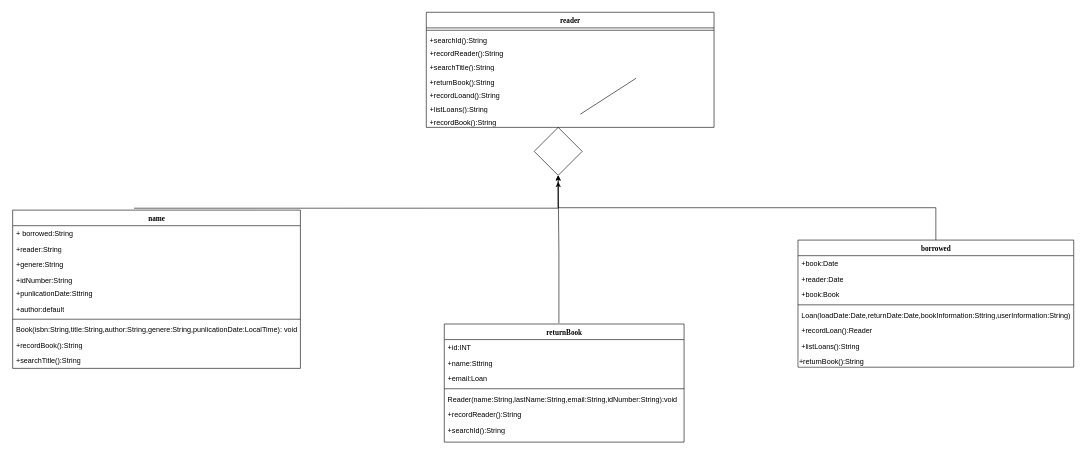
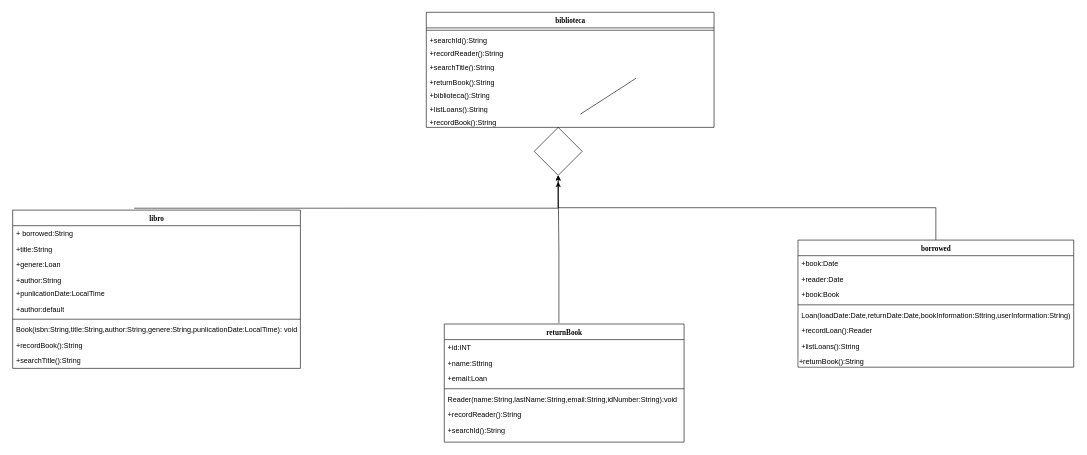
  <mxCell id="0" />
  <mxCell id="1" parent="0" />
  <mxCell id="2" style="edgeStyle=orthogonalEdgeStyle;rounded=0;orthogonalLoop=1;jettySize=auto;html=1;entryX=0.5;entryY=1;entryDx=0;entryDy=0;exitX=0.422;exitY=-0.012;exitDx=0;exitDy=0;exitPerimeter=0;" parent="1" source="3" target="43" edge="1"><mxGeometry relative="1" as="geometry" /></mxCell>
- <mxCell id="3" value="name" style="swimlane;html=1;fontStyle=1;align=center;verticalAlign=top;childLayout=stackLayout;horizontal=1;startSize=26;horizontalStack=0;resizeParent=1;resizeLast=0;collapsible=1;marginBottom=0;swimlaneFillColor=#ffffff;rounded=0;shadow=0;comic=0;labelBackgroundColor=none;strokeWidth=1;fillColor=none;fontFamily=Verdana;fontSize=12" parent="1" vertex="1"><mxGeometry x="20" y="350" width="480" height="264" as="geometry" /></mxCell>
+ <mxCell id="3" value="libro" style="swimlane;html=1;fontStyle=1;align=center;verticalAlign=top;childLayout=stackLayout;horizontal=1;startSize=26;horizontalStack=0;resizeParent=1;resizeLast=0;collapsible=1;marginBottom=0;swimlaneFillColor=#ffffff;rounded=0;shadow=0;comic=0;labelBackgroundColor=none;strokeWidth=1;fillColor=none;fontFamily=Verdana;fontSize=12" parent="1" vertex="1"><mxGeometry x="20" y="350" width="480" height="264" as="geometry" /></mxCell>
  <mxCell id="4" value="+ borrowed:String" style="text;html=1;strokeColor=none;fillColor=none;align=left;verticalAlign=top;spacingLeft=4;spacingRight=4;whiteSpace=wrap;overflow=hidden;rotatable=0;points=[[0,0.5],[1,0.5]];portConstraint=eastwest;" parent="3" vertex="1"><mxGeometry y="26" width="480" height="26" as="geometry" /></mxCell>
- <mxCell id="5" value="+reader:String" style="text;html=1;strokeColor=none;fillColor=none;align=left;verticalAlign=top;spacingLeft=4;spacingRight=4;whiteSpace=wrap;overflow=hidden;rotatable=0;points=[[0,0.5],[1,0.5]];portConstraint=eastwest;" parent="3" vertex="1"><mxGeometry y="52" width="480" height="26" as="geometry" /></mxCell>
- <mxCell id="6" value="+genere:String" style="text;html=1;strokeColor=none;fillColor=none;align=left;verticalAlign=top;spacingLeft=4;spacingRight=4;whiteSpace=wrap;overflow=hidden;rotatable=0;points=[[0,0.5],[1,0.5]];portConstraint=eastwest;" parent="3" vertex="1"><mxGeometry y="78" width="480" height="26" as="geometry" /></mxCell>
- <mxCell id="7" value="+idNumber:String" style="text;html=1;strokeColor=none;fillColor=none;align=left;verticalAlign=top;spacingLeft=4;spacingRight=4;whiteSpace=wrap;overflow=hidden;rotatable=0;points=[[0,0.5],[1,0.5]];portConstraint=eastwest;" parent="3" vertex="1"><mxGeometry y="104" width="480" height="22" as="geometry" /></mxCell>
- <mxCell id="8" value="+punlicationDate:Sttring" style="text;html=1;strokeColor=none;fillColor=none;align=left;verticalAlign=top;spacingLeft=4;spacingRight=4;whiteSpace=wrap;overflow=hidden;rotatable=0;points=[[0,0.5],[1,0.5]];portConstraint=eastwest;" parent="3" vertex="1"><mxGeometry y="126" width="480" height="26" as="geometry" /></mxCell>
+ <mxCell id="5" value="+title:String" style="text;html=1;strokeColor=none;fillColor=none;align=left;verticalAlign=top;spacingLeft=4;spacingRight=4;whiteSpace=wrap;overflow=hidden;rotatable=0;points=[[0,0.5],[1,0.5]];portConstraint=eastwest;" parent="3" vertex="1"><mxGeometry y="52" width="480" height="26" as="geometry" /></mxCell>
+ <mxCell id="6" value="+genere:Loan" style="text;html=1;strokeColor=none;fillColor=none;align=left;verticalAlign=top;spacingLeft=4;spacingRight=4;whiteSpace=wrap;overflow=hidden;rotatable=0;points=[[0,0.5],[1,0.5]];portConstraint=eastwest;" parent="3" vertex="1"><mxGeometry y="78" width="480" height="26" as="geometry" /></mxCell>
+ <mxCell id="7" value="+author:String" style="text;html=1;strokeColor=none;fillColor=none;align=left;verticalAlign=top;spacingLeft=4;spacingRight=4;whiteSpace=wrap;overflow=hidden;rotatable=0;points=[[0,0.5],[1,0.5]];portConstraint=eastwest;" parent="3" vertex="1"><mxGeometry y="104" width="480" height="22" as="geometry" /></mxCell>
+ <mxCell id="8" value="+punlicationDate:LocalTime" style="text;html=1;strokeColor=none;fillColor=none;align=left;verticalAlign=top;spacingLeft=4;spacingRight=4;whiteSpace=wrap;overflow=hidden;rotatable=0;points=[[0,0.5],[1,0.5]];portConstraint=eastwest;" parent="3" vertex="1"><mxGeometry y="126" width="480" height="26" as="geometry" /></mxCell>
  <mxCell id="9" value="+author:default" style="text;html=1;strokeColor=none;fillColor=none;align=left;verticalAlign=top;spacingLeft=4;spacingRight=4;whiteSpace=wrap;overflow=hidden;rotatable=0;points=[[0,0.5],[1,0.5]];portConstraint=eastwest;" parent="3" vertex="1"><mxGeometry y="152" width="480" height="26" as="geometry" /></mxCell>
  <mxCell id="10" value="" style="line;html=1;strokeWidth=1;fillColor=none;align=left;verticalAlign=middle;spacingTop=-1;spacingLeft=3;spacingRight=3;rotatable=0;labelPosition=right;points=[];portConstraint=eastwest;" parent="3" vertex="1"><mxGeometry y="178" width="480" height="8" as="geometry" /></mxCell>
  <mxCell id="11" value="Book(isbn:String,title:String,author:String,genere:String,punlicationDate:LocalTime): void" style="text;html=1;strokeColor=none;fillColor=none;align=left;verticalAlign=top;spacingLeft=4;spacingRight=4;whiteSpace=wrap;overflow=hidden;rotatable=0;points=[[0,0.5],[1,0.5]];portConstraint=eastwest;" parent="3" vertex="1"><mxGeometry y="186" width="480" height="26" as="geometry" /></mxCell>
  <mxCell id="12" value="+recordBook():String" style="text;html=1;strokeColor=none;fillColor=none;align=left;verticalAlign=top;spacingLeft=4;spacingRight=4;whiteSpace=wrap;overflow=hidden;rotatable=0;points=[[0,0.5],[1,0.5]];portConstraint=eastwest;" parent="3" vertex="1"><mxGeometry y="212" width="480" height="26" as="geometry" /></mxCell>
  <mxCell id="13" value="+searchTitle():String" style="text;html=1;strokeColor=none;fillColor=none;align=left;verticalAlign=top;spacingLeft=4;spacingRight=4;whiteSpace=wrap;overflow=hidden;rotatable=0;points=[[0,0.5],[1,0.5]];portConstraint=eastwest;" parent="3" vertex="1"><mxGeometry y="238" width="480" height="26" as="geometry" /></mxCell>
  <mxCell id="14" value="" style="edgeStyle=orthogonalEdgeStyle;rounded=0;orthogonalLoop=1;jettySize=auto;html=1;exitX=0.478;exitY=-0.007;exitDx=0;exitDy=0;exitPerimeter=0;" parent="1" source="15" edge="1"><mxGeometry relative="1" as="geometry"><mxPoint x="1050" y="417" as="sourcePoint" /><mxPoint x="929.997" y="302.733" as="targetPoint" /></mxGeometry></mxCell>
  <mxCell id="15" value="returnBook" style="swimlane;html=1;fontStyle=1;align=center;verticalAlign=top;childLayout=stackLayout;horizontal=1;startSize=26;horizontalStack=0;resizeParent=1;resizeLast=0;collapsible=1;marginBottom=0;swimlaneFillColor=#ffffff;rounded=0;shadow=0;comic=0;labelBackgroundColor=none;strokeWidth=1;fillColor=none;fontFamily=Verdana;fontSize=12" parent="1" vertex="1"><mxGeometry x="740" y="540" width="400" height="197" as="geometry" /></mxCell>
  <mxCell id="16" value="+id:INT" style="text;html=1;strokeColor=none;fillColor=none;align=left;verticalAlign=top;spacingLeft=4;spacingRight=4;whiteSpace=wrap;overflow=hidden;rotatable=0;points=[[0,0.5],[1,0.5]];portConstraint=eastwest;" parent="15" vertex="1"><mxGeometry y="26" width="400" height="26" as="geometry" /></mxCell>
  <mxCell id="17" value="+name:Sttring" style="text;html=1;strokeColor=none;fillColor=none;align=left;verticalAlign=top;spacingLeft=4;spacingRight=4;whiteSpace=wrap;overflow=hidden;rotatable=0;points=[[0,0.5],[1,0.5]];portConstraint=eastwest;" parent="15" vertex="1"><mxGeometry y="52" width="400" height="26" as="geometry" /></mxCell>
  <mxCell id="18" value="+email:Loan" style="text;html=1;strokeColor=none;fillColor=none;align=left;verticalAlign=top;spacingLeft=4;spacingRight=4;whiteSpace=wrap;overflow=hidden;rotatable=0;points=[[0,0.5],[1,0.5]];portConstraint=eastwest;" parent="15" vertex="1"><mxGeometry y="78" width="400" height="26" as="geometry" /></mxCell>
  <mxCell id="19" value="" style="line;html=1;strokeWidth=1;fillColor=none;align=left;verticalAlign=middle;spacingTop=-1;spacingLeft=3;spacingRight=3;rotatable=0;labelPosition=right;points=[];portConstraint=eastwest;" parent="15" vertex="1"><mxGeometry y="104" width="400" height="8" as="geometry" /></mxCell>
  <mxCell id="20" value="Reader(name:String,lastName:String,email:String,idNumber:String):void" style="text;html=1;strokeColor=none;fillColor=none;align=left;verticalAlign=top;spacingLeft=4;spacingRight=4;whiteSpace=wrap;overflow=hidden;rotatable=0;points=[[0,0.5],[1,0.5]];portConstraint=eastwest;" parent="15" vertex="1"><mxGeometry y="112" width="400" height="26" as="geometry" /></mxCell>
  <mxCell id="21" value="+recordReader():String" style="text;html=1;strokeColor=none;fillColor=none;align=left;verticalAlign=top;spacingLeft=4;spacingRight=4;whiteSpace=wrap;overflow=hidden;rotatable=0;points=[[0,0.5],[1,0.5]];portConstraint=eastwest;" parent="15" vertex="1"><mxGeometry y="138" width="400" height="26" as="geometry" /></mxCell>
  <mxCell id="22" value="+searchId():String" style="text;html=1;strokeColor=none;fillColor=none;align=left;verticalAlign=top;spacingLeft=4;spacingRight=4;whiteSpace=wrap;overflow=hidden;rotatable=0;points=[[0,0.5],[1,0.5]];portConstraint=eastwest;" parent="15" vertex="1"><mxGeometry y="164" width="400" height="26" as="geometry" /></mxCell>
  <mxCell id="23" style="edgeStyle=orthogonalEdgeStyle;rounded=0;orthogonalLoop=1;jettySize=auto;html=1;exitX=0.5;exitY=0;exitDx=0;exitDy=0;entryX=0.5;entryY=1;entryDx=0;entryDy=0;" parent="1" source="24" target="43" edge="1"><mxGeometry relative="1" as="geometry"><mxPoint x="940" y="300" as="targetPoint" /></mxGeometry></mxCell>
  <mxCell id="24" value="borrowed" style="swimlane;html=1;fontStyle=1;align=center;verticalAlign=top;childLayout=stackLayout;horizontal=1;startSize=26;horizontalStack=0;resizeParent=1;resizeLast=0;collapsible=1;marginBottom=0;swimlaneFillColor=#ffffff;rounded=0;shadow=0;comic=0;labelBackgroundColor=none;strokeWidth=1;fillColor=none;fontFamily=Verdana;fontSize=12" parent="1" vertex="1"><mxGeometry x="1330" y="400" width="460" height="212" as="geometry" /></mxCell>
  <mxCell id="25" value="+book:Date" style="text;html=1;strokeColor=none;fillColor=none;align=left;verticalAlign=top;spacingLeft=4;spacingRight=4;whiteSpace=wrap;overflow=hidden;rotatable=0;points=[[0,0.5],[1,0.5]];portConstraint=eastwest;" parent="24" vertex="1"><mxGeometry y="26" width="460" height="26" as="geometry" /></mxCell>
  <mxCell id="26" value="+reader:Date" style="text;html=1;strokeColor=none;fillColor=none;align=left;verticalAlign=top;spacingLeft=4;spacingRight=4;whiteSpace=wrap;overflow=hidden;rotatable=0;points=[[0,0.5],[1,0.5]];portConstraint=eastwest;" parent="24" vertex="1"><mxGeometry y="52" width="460" height="26" as="geometry" /></mxCell>
  <mxCell id="27" value="+book:Book" style="text;html=1;strokeColor=none;fillColor=none;align=left;verticalAlign=top;spacingLeft=4;spacingRight=4;whiteSpace=wrap;overflow=hidden;rotatable=0;points=[[0,0.5],[1,0.5]];portConstraint=eastwest;" parent="24" vertex="1"><mxGeometry y="78" width="460" height="26" as="geometry" /></mxCell>
  <mxCell id="28" value="" style="line;html=1;strokeWidth=1;fillColor=none;align=left;verticalAlign=middle;spacingTop=-1;spacingLeft=3;spacingRight=3;rotatable=0;labelPosition=right;points=[];portConstraint=eastwest;" parent="24" vertex="1"><mxGeometry y="104" width="460" height="8" as="geometry" /></mxCell>
  <mxCell id="29" value="Loan(loadDate:Date,returnDate:Date,bookInformation:Sttring,userInformation:String):void" style="text;html=1;strokeColor=none;fillColor=none;align=left;verticalAlign=top;spacingLeft=4;spacingRight=4;whiteSpace=wrap;overflow=hidden;rotatable=0;points=[[0,0.5],[1,0.5]];portConstraint=eastwest;" parent="24" vertex="1"><mxGeometry y="112" width="460" height="26" as="geometry" /></mxCell>
  <mxCell id="30" value="+recordLoan():Reader" style="text;html=1;strokeColor=none;fillColor=none;align=left;verticalAlign=top;spacingLeft=4;spacingRight=4;whiteSpace=wrap;overflow=hidden;rotatable=0;points=[[0,0.5],[1,0.5]];portConstraint=eastwest;" parent="24" vertex="1"><mxGeometry y="138" width="460" height="26" as="geometry" /></mxCell>
  <mxCell id="31" value="+listLoans():String" style="text;html=1;strokeColor=none;fillColor=none;align=left;verticalAlign=top;spacingLeft=4;spacingRight=4;whiteSpace=wrap;overflow=hidden;rotatable=0;points=[[0,0.5],[1,0.5]];portConstraint=eastwest;" parent="24" vertex="1"><mxGeometry y="164" width="460" height="26" as="geometry" /></mxCell>
  <mxCell id="32" value="&lt;span style=&quot;color: rgb(0, 0, 0); font-family: Helvetica; font-size: 12px; font-style: normal; font-variant-ligatures: normal; font-variant-caps: normal; font-weight: 400; letter-spacing: normal; orphans: 2; text-align: left; text-indent: 0px; text-transform: none; widows: 2; word-spacing: 0px; -webkit-text-stroke-width: 0px; white-space: normal; background-color: rgb(251, 251, 251); text-decoration-thickness: initial; text-decoration-style: initial; text-decoration-color: initial; display: inline !important; float: none;&quot;&gt;+returnBook():String&lt;/span&gt;" style="text;whiteSpace=wrap;html=1;" parent="24" vertex="1"><mxGeometry y="190" width="460" height="22" as="geometry" /></mxCell>
- <mxCell id="33" value="reader" style="swimlane;html=1;fontStyle=1;align=center;verticalAlign=top;childLayout=stackLayout;horizontal=1;startSize=26;horizontalStack=0;resizeParent=1;resizeLast=0;collapsible=1;marginBottom=0;swimlaneFillColor=#ffffff;rounded=0;shadow=0;comic=0;labelBackgroundColor=none;strokeWidth=1;fillColor=none;fontFamily=Verdana;fontSize=12" parent="1" vertex="1"><mxGeometry x="710" y="20" width="480" height="192" as="geometry" /></mxCell>
+ <mxCell id="33" value="biblioteca" style="swimlane;html=1;fontStyle=1;align=center;verticalAlign=top;childLayout=stackLayout;horizontal=1;startSize=26;horizontalStack=0;resizeParent=1;resizeLast=0;collapsible=1;marginBottom=0;swimlaneFillColor=#ffffff;rounded=0;shadow=0;comic=0;labelBackgroundColor=none;strokeWidth=1;fillColor=none;fontFamily=Verdana;fontSize=12" parent="1" vertex="1"><mxGeometry x="710" y="20" width="480" height="192" as="geometry" /></mxCell>
  <mxCell id="34" value="" style="line;html=1;strokeWidth=1;fillColor=none;align=left;verticalAlign=middle;spacingTop=-1;spacingLeft=3;spacingRight=3;rotatable=0;labelPosition=right;points=[];portConstraint=eastwest;" parent="33" vertex="1"><mxGeometry y="26" width="480" height="8" as="geometry" /></mxCell>
  <mxCell id="35" value="+searchId():String" style="text;html=1;strokeColor=none;fillColor=none;align=left;verticalAlign=top;spacingLeft=4;spacingRight=4;whiteSpace=wrap;overflow=hidden;rotatable=0;points=[[0,0.5],[1,0.5]];portConstraint=eastwest;" parent="33" vertex="1"><mxGeometry y="34" width="480" height="22" as="geometry" /></mxCell>
  <mxCell id="36" value="+recordReader():String" style="text;html=1;strokeColor=none;fillColor=none;align=left;verticalAlign=top;spacingLeft=4;spacingRight=4;whiteSpace=wrap;overflow=hidden;rotatable=0;points=[[0,0.5],[1,0.5]];portConstraint=eastwest;" parent="33" vertex="1"><mxGeometry y="56" width="480" height="22" as="geometry" /></mxCell>
  <mxCell id="37" value="+searchTitle():String" style="text;html=1;strokeColor=none;fillColor=none;align=left;verticalAlign=top;spacingLeft=4;spacingRight=4;whiteSpace=wrap;overflow=hidden;rotatable=0;points=[[0,0.5],[1,0.5]];portConstraint=eastwest;" parent="33" vertex="1"><mxGeometry y="78" width="480" height="26" as="geometry" /></mxCell>
  <mxCell id="38" value="" style="endArrow=none;html=1;rounded=0;" edge="1" parent="33" source="42"><mxGeometry width="50" height="50" relative="1" as="geometry"><mxPoint x="300" y="160" as="sourcePoint" /><mxPoint x="350" y="110" as="targetPoint" /></mxGeometry></mxCell>
  <mxCell id="39" value="+returnBook():String" style="text;html=1;strokeColor=none;fillColor=none;align=left;verticalAlign=top;spacingLeft=4;spacingRight=4;whiteSpace=wrap;overflow=hidden;rotatable=0;points=[[0,0.5],[1,0.5]];portConstraint=eastwest;" parent="33" vertex="1"><mxGeometry y="104" width="480" height="22" as="geometry" /></mxCell>
- <mxCell id="40" value="+recordLoand():String" style="text;html=1;strokeColor=none;fillColor=none;align=left;verticalAlign=top;spacingLeft=4;spacingRight=4;whiteSpace=wrap;overflow=hidden;rotatable=0;points=[[0,0.5],[1,0.5]];portConstraint=eastwest;" parent="33" vertex="1"><mxGeometry y="126" width="480" height="22" as="geometry" /></mxCell>
+ <mxCell id="40" value="+biblioteca():String" style="text;html=1;strokeColor=none;fillColor=none;align=left;verticalAlign=top;spacingLeft=4;spacingRight=4;whiteSpace=wrap;overflow=hidden;rotatable=0;points=[[0,0.5],[1,0.5]];portConstraint=eastwest;" parent="33" vertex="1"><mxGeometry y="126" width="480" height="22" as="geometry" /></mxCell>
  <mxCell id="41" value="+listLoans():String" style="text;html=1;strokeColor=none;fillColor=none;align=left;verticalAlign=top;spacingLeft=4;spacingRight=4;whiteSpace=wrap;overflow=hidden;rotatable=0;points=[[0,0.5],[1,0.5]];portConstraint=eastwest;" parent="33" vertex="1"><mxGeometry y="148" width="480" height="22" as="geometry" /></mxCell>
  <mxCell id="42" value="+recordBook():String" style="text;html=1;strokeColor=none;fillColor=none;align=left;verticalAlign=top;spacingLeft=4;spacingRight=4;whiteSpace=wrap;overflow=hidden;rotatable=0;points=[[0,0.5],[1,0.5]];portConstraint=eastwest;" parent="33" vertex="1"><mxGeometry y="170" width="480" height="22" as="geometry" /></mxCell>
  <mxCell id="43" value="" style="rhombus;whiteSpace=wrap;html=1;fontFamily=Verdana;verticalAlign=top;fillColor=none;fontStyle=1;startSize=26;swimlaneFillColor=#ffffff;rounded=0;shadow=0;comic=0;labelBackgroundColor=none;strokeWidth=1;" parent="1" vertex="1"><mxGeometry x="890" y="212" width="80" height="80" as="geometry" /></mxCell>
